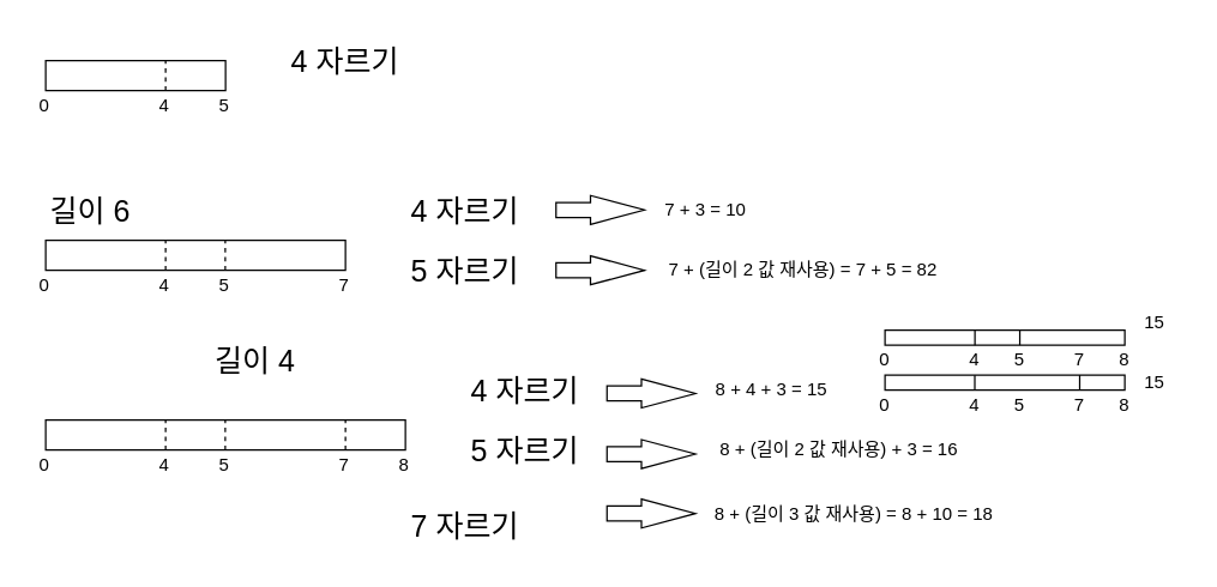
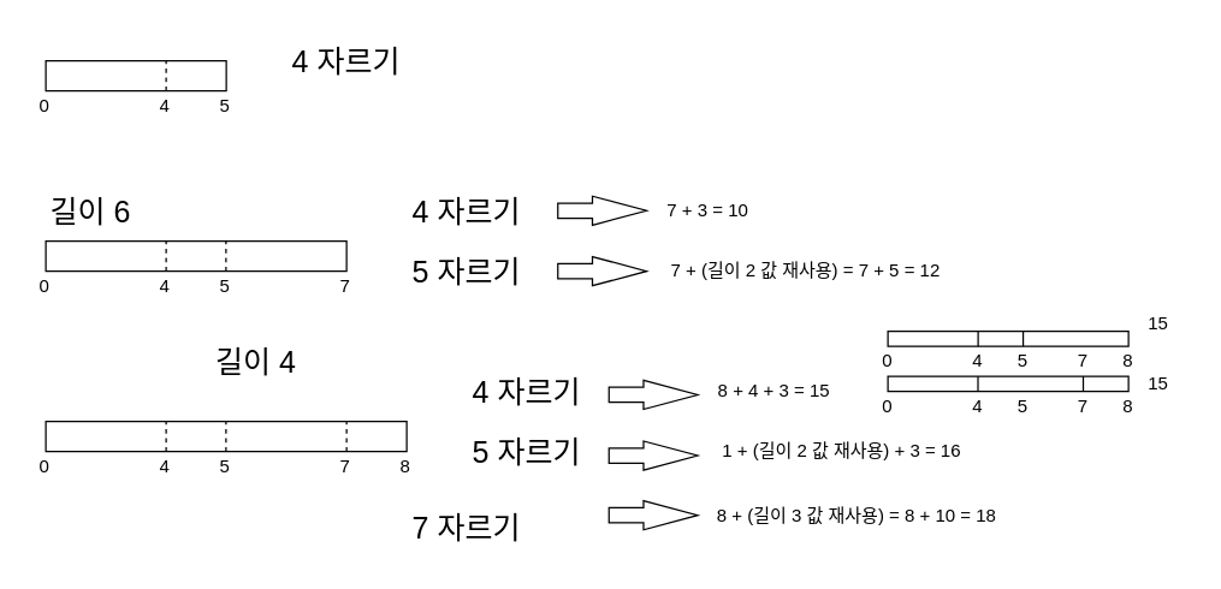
  <mxCell id="0" />
  <mxCell id="1" parent="0" />
  <mxCell id="2" value="" style="rounded=0;whiteSpace=wrap;html=1;" vertex="1" parent="1"><mxGeometry x="30" y="40" width="120" height="20" as="geometry" /></mxCell>
  <mxCell id="3" value="" style="endArrow=none;dashed=1;html=1;rounded=0;exitX=0.75;exitY=1;exitDx=0;exitDy=0;" edge="1" parent="1"><mxGeometry width="50" height="50" relative="1" as="geometry"><mxPoint x="110" y="60" as="sourcePoint" /><mxPoint x="110" y="40" as="targetPoint" /></mxGeometry></mxCell>
  <mxCell id="4" value="0" style="text;strokeColor=none;fillColor=none;align=left;verticalAlign=middle;spacingLeft=4;spacingRight=4;overflow=hidden;points=[[0,0.5],[1,0.5]];portConstraint=eastwest;rotatable=0;whiteSpace=wrap;html=1;" vertex="1" parent="1"><mxGeometry x="20" y="60" width="20" height="20" as="geometry" /></mxCell>
  <mxCell id="5" value="4" style="text;strokeColor=none;fillColor=none;align=left;verticalAlign=middle;spacingLeft=4;spacingRight=4;overflow=hidden;points=[[0,0.5],[1,0.5]];portConstraint=eastwest;rotatable=0;whiteSpace=wrap;html=1;" vertex="1" parent="1"><mxGeometry x="100" y="60" width="20" height="20" as="geometry" /></mxCell>
  <mxCell id="6" value="5" style="text;strokeColor=none;fillColor=none;align=left;verticalAlign=middle;spacingLeft=4;spacingRight=4;overflow=hidden;points=[[0,0.5],[1,0.5]];portConstraint=eastwest;rotatable=0;whiteSpace=wrap;html=1;" vertex="1" parent="1"><mxGeometry x="140" y="60" width="20" height="20" as="geometry" /></mxCell>
  <mxCell id="7" value="길이 6" style="text;html=1;strokeColor=none;fillColor=none;align=center;verticalAlign=middle;whiteSpace=wrap;rounded=0;fontSize=20;" vertex="1" parent="1"><mxGeometry x="30" y="120" width="60" height="40" as="geometry" /></mxCell>
  <mxCell id="8" value="" style="rounded=0;whiteSpace=wrap;html=1;" vertex="1" parent="1"><mxGeometry x="30" y="160" width="200" height="20" as="geometry" /></mxCell>
  <mxCell id="9" value="" style="endArrow=none;dashed=1;html=1;rounded=0;exitX=0.75;exitY=1;exitDx=0;exitDy=0;" edge="1" parent="1"><mxGeometry width="50" height="50" relative="1" as="geometry"><mxPoint x="110" y="180" as="sourcePoint" /><mxPoint x="110" y="160" as="targetPoint" /></mxGeometry></mxCell>
  <mxCell id="10" value="0" style="text;strokeColor=none;fillColor=none;align=left;verticalAlign=middle;spacingLeft=4;spacingRight=4;overflow=hidden;points=[[0,0.5],[1,0.5]];portConstraint=eastwest;rotatable=0;whiteSpace=wrap;html=1;" vertex="1" parent="1"><mxGeometry x="20" y="180" width="20" height="20" as="geometry" /></mxCell>
  <mxCell id="11" value="4" style="text;strokeColor=none;fillColor=none;align=left;verticalAlign=middle;spacingLeft=4;spacingRight=4;overflow=hidden;points=[[0,0.5],[1,0.5]];portConstraint=eastwest;rotatable=0;whiteSpace=wrap;html=1;" vertex="1" parent="1"><mxGeometry x="100" y="180" width="20" height="20" as="geometry" /></mxCell>
  <mxCell id="12" value="5" style="text;strokeColor=none;fillColor=none;align=left;verticalAlign=middle;spacingLeft=4;spacingRight=4;overflow=hidden;points=[[0,0.5],[1,0.5]];portConstraint=eastwest;rotatable=0;whiteSpace=wrap;html=1;" vertex="1" parent="1"><mxGeometry x="140" y="180" width="20" height="20" as="geometry" /></mxCell>
  <mxCell id="13" value="" style="endArrow=none;dashed=1;html=1;rounded=0;exitX=0.75;exitY=1;exitDx=0;exitDy=0;" edge="1" parent="1"><mxGeometry width="50" height="50" relative="1" as="geometry"><mxPoint x="149.8" y="180" as="sourcePoint" /><mxPoint x="149.8" y="160" as="targetPoint" /></mxGeometry></mxCell>
  <mxCell id="14" value="7" style="text;strokeColor=none;fillColor=none;align=left;verticalAlign=middle;spacingLeft=4;spacingRight=4;overflow=hidden;points=[[0,0.5],[1,0.5]];portConstraint=eastwest;rotatable=0;whiteSpace=wrap;html=1;" vertex="1" parent="1"><mxGeometry x="220" y="180" width="20" height="20" as="geometry" /></mxCell>
  <mxCell id="15" value="길이 4" style="text;html=1;strokeColor=none;fillColor=none;align=center;verticalAlign=middle;whiteSpace=wrap;rounded=0;fontSize=20;" vertex="1" parent="1"><mxGeometry x="140" y="220" width="60" height="40" as="geometry" /></mxCell>
  <mxCell id="16" value="" style="rounded=0;whiteSpace=wrap;html=1;" vertex="1" parent="1"><mxGeometry x="30" y="280" width="240" height="20" as="geometry" /></mxCell>
  <mxCell id="17" value="" style="endArrow=none;dashed=1;html=1;rounded=0;exitX=0.75;exitY=1;exitDx=0;exitDy=0;" edge="1" parent="1"><mxGeometry width="50" height="50" relative="1" as="geometry"><mxPoint x="110" y="300" as="sourcePoint" /><mxPoint x="110" y="280" as="targetPoint" /></mxGeometry></mxCell>
  <mxCell id="18" value="0" style="text;strokeColor=none;fillColor=none;align=left;verticalAlign=middle;spacingLeft=4;spacingRight=4;overflow=hidden;points=[[0,0.5],[1,0.5]];portConstraint=eastwest;rotatable=0;whiteSpace=wrap;html=1;" vertex="1" parent="1"><mxGeometry x="20" y="300" width="20" height="20" as="geometry" /></mxCell>
  <mxCell id="19" value="4" style="text;strokeColor=none;fillColor=none;align=left;verticalAlign=middle;spacingLeft=4;spacingRight=4;overflow=hidden;points=[[0,0.5],[1,0.5]];portConstraint=eastwest;rotatable=0;whiteSpace=wrap;html=1;" vertex="1" parent="1"><mxGeometry x="100" y="300" width="20" height="20" as="geometry" /></mxCell>
  <mxCell id="20" value="5" style="text;strokeColor=none;fillColor=none;align=left;verticalAlign=middle;spacingLeft=4;spacingRight=4;overflow=hidden;points=[[0,0.5],[1,0.5]];portConstraint=eastwest;rotatable=0;whiteSpace=wrap;html=1;" vertex="1" parent="1"><mxGeometry x="140" y="300" width="20" height="20" as="geometry" /></mxCell>
  <mxCell id="21" value="" style="endArrow=none;dashed=1;html=1;rounded=0;exitX=0.75;exitY=1;exitDx=0;exitDy=0;" edge="1" parent="1"><mxGeometry width="50" height="50" relative="1" as="geometry"><mxPoint x="149.8" y="300" as="sourcePoint" /><mxPoint x="149.8" y="280" as="targetPoint" /></mxGeometry></mxCell>
  <mxCell id="22" value="7" style="text;strokeColor=none;fillColor=none;align=left;verticalAlign=middle;spacingLeft=4;spacingRight=4;overflow=hidden;points=[[0,0.5],[1,0.5]];portConstraint=eastwest;rotatable=0;whiteSpace=wrap;html=1;" vertex="1" parent="1"><mxGeometry x="220" y="300" width="20" height="20" as="geometry" /></mxCell>
  <mxCell id="23" value="8" style="text;strokeColor=none;fillColor=none;align=left;verticalAlign=middle;spacingLeft=4;spacingRight=4;overflow=hidden;points=[[0,0.5],[1,0.5]];portConstraint=eastwest;rotatable=0;whiteSpace=wrap;html=1;" vertex="1" parent="1"><mxGeometry x="260" y="300" width="20" height="20" as="geometry" /></mxCell>
  <mxCell id="24" value="" style="endArrow=none;dashed=1;html=1;rounded=0;exitX=0.75;exitY=1;exitDx=0;exitDy=0;" edge="1" parent="1"><mxGeometry width="50" height="50" relative="1" as="geometry"><mxPoint x="230" y="300" as="sourcePoint" /><mxPoint x="230" y="280" as="targetPoint" /></mxGeometry></mxCell>
  <mxCell id="25" value="4 자르기" style="text;html=1;strokeColor=none;fillColor=none;align=center;verticalAlign=middle;whiteSpace=wrap;rounded=0;fontSize=20;" vertex="1" parent="1"><mxGeometry x="190" y="20" width="80" height="40" as="geometry" /></mxCell>
  <mxCell id="26" value="4 자르기" style="text;html=1;strokeColor=none;fillColor=none;align=center;verticalAlign=middle;whiteSpace=wrap;rounded=0;fontSize=20;" vertex="1" parent="1"><mxGeometry x="270" y="120" width="80" height="40" as="geometry" /></mxCell>
  <mxCell id="27" value="5 자르기" style="text;html=1;strokeColor=none;fillColor=none;align=center;verticalAlign=middle;whiteSpace=wrap;rounded=0;fontSize=20;" vertex="1" parent="1"><mxGeometry x="270" y="160" width="80" height="40" as="geometry" /></mxCell>
  <mxCell id="28" value="5 자르기" style="text;html=1;strokeColor=none;fillColor=none;align=center;verticalAlign=middle;whiteSpace=wrap;rounded=0;fontSize=20;" vertex="1" parent="1"><mxGeometry x="310" y="280" width="80" height="40" as="geometry" /></mxCell>
  <mxCell id="29" value="4 자르기" style="text;html=1;strokeColor=none;fillColor=none;align=center;verticalAlign=middle;whiteSpace=wrap;rounded=0;fontSize=20;" vertex="1" parent="1"><mxGeometry x="310" y="240" width="80" height="40" as="geometry" /></mxCell>
  <mxCell id="30" value="7 자르기" style="text;html=1;strokeColor=none;fillColor=none;align=center;verticalAlign=middle;whiteSpace=wrap;rounded=0;fontSize=20;" vertex="1" parent="1"><mxGeometry x="270" y="330" width="80" height="40" as="geometry" /></mxCell>
  <mxCell id="31" value="" style="shape=flexArrow;endArrow=classic;html=1;rounded=0;endWidth=8.276;endSize=11.671;" edge="1" parent="1"><mxGeometry width="50" height="50" relative="1" as="geometry"><mxPoint x="370" y="139.71" as="sourcePoint" /><mxPoint x="430" y="139.71" as="targetPoint" /></mxGeometry></mxCell>
  <mxCell id="32" value="" style="shape=flexArrow;endArrow=classic;html=1;rounded=0;endWidth=8.276;endSize=11.671;" edge="1" parent="1"><mxGeometry width="50" height="50" relative="1" as="geometry"><mxPoint x="370" y="180" as="sourcePoint" /><mxPoint x="430" y="180" as="targetPoint" /></mxGeometry></mxCell>
  <mxCell id="33" value="7 + 3 = 10" style="text;html=1;align=center;verticalAlign=middle;resizable=0;points=[];autosize=1;strokeColor=none;fillColor=none;" vertex="1" parent="1"><mxGeometry x="430" y="125" width="80" height="30" as="geometry" /></mxCell>
- <mxCell id="34" value="7 + (길이 2 값 재사용) = 7 + 5 = 82" style="text;html=1;align=center;verticalAlign=middle;resizable=0;points=[];autosize=1;strokeColor=none;fillColor=none;" vertex="1" parent="1"><mxGeometry x="430" y="165" width="210" height="30" as="geometry" /></mxCell>
+ <mxCell id="34" value="7 + (길이 2 값 재사용) = 7 + 5 = 12" style="text;html=1;align=center;verticalAlign=middle;resizable=0;points=[];autosize=1;strokeColor=none;fillColor=none;" vertex="1" parent="1"><mxGeometry x="430" y="165" width="210" height="30" as="geometry" /></mxCell>
  <mxCell id="35" value="" style="shape=flexArrow;endArrow=classic;html=1;rounded=0;endWidth=8.276;endSize=11.671;" edge="1" parent="1"><mxGeometry width="50" height="50" relative="1" as="geometry"><mxPoint x="404" y="262.29" as="sourcePoint" /><mxPoint x="464" y="262.29" as="targetPoint" /></mxGeometry></mxCell>
  <mxCell id="36" value="" style="shape=flexArrow;endArrow=classic;html=1;rounded=0;endWidth=8.276;endSize=11.671;" edge="1" parent="1"><mxGeometry width="50" height="50" relative="1" as="geometry"><mxPoint x="404" y="302.71" as="sourcePoint" /><mxPoint x="464" y="302.71" as="targetPoint" /></mxGeometry></mxCell>
  <mxCell id="37" value="" style="shape=flexArrow;endArrow=classic;html=1;rounded=0;endWidth=8.276;endSize=11.671;" edge="1" parent="1"><mxGeometry width="50" height="50" relative="1" as="geometry"><mxPoint x="404" y="342.47" as="sourcePoint" /><mxPoint x="464" y="342.47" as="targetPoint" /></mxGeometry></mxCell>
  <mxCell id="38" value="8 + (길이 3 값 재사용) = 8 + 10 = 18" style="text;html=1;align=center;verticalAlign=middle;resizable=0;points=[];autosize=1;strokeColor=none;fillColor=none;" vertex="1" parent="1"><mxGeometry x="464" y="327.71" width="210" height="30" as="geometry" /></mxCell>
- <mxCell id="39" value="8 + (길이 2 값 재사용) + 3 = 16" style="text;html=1;align=center;verticalAlign=middle;resizable=0;points=[];autosize=1;strokeColor=none;fillColor=none;" vertex="1" parent="1"><mxGeometry x="464" y="285" width="190" height="30" as="geometry" /></mxCell>
+ <mxCell id="39" value="1 + (길이 2 값 재사용) + 3 = 16" style="text;html=1;align=center;verticalAlign=middle;resizable=0;points=[];autosize=1;strokeColor=none;fillColor=none;" vertex="1" parent="1"><mxGeometry x="464" y="285" width="190" height="30" as="geometry" /></mxCell>
  <mxCell id="40" value="8 + 4 + 3 = 15" style="text;html=1;align=center;verticalAlign=middle;resizable=0;points=[];autosize=1;strokeColor=none;fillColor=none;" vertex="1" parent="1"><mxGeometry x="464" y="245" width="100" height="30" as="geometry" /></mxCell>
  <mxCell id="41" value="" style="rounded=0;whiteSpace=wrap;html=1;" vertex="1" parent="1"><mxGeometry x="590" y="220" width="160" height="10" as="geometry" /></mxCell>
  <mxCell id="42" value="" style="rounded=0;whiteSpace=wrap;html=1;" vertex="1" parent="1"><mxGeometry x="590" y="250" width="160" height="10" as="geometry" /></mxCell>
  <mxCell id="43" value="0" style="text;html=1;strokeColor=none;fillColor=none;align=center;verticalAlign=middle;whiteSpace=wrap;rounded=0;" vertex="1" parent="1"><mxGeometry x="580" y="230" width="20" height="20" as="geometry" /></mxCell>
  <mxCell id="44" value="0" style="text;html=1;strokeColor=none;fillColor=none;align=center;verticalAlign=middle;whiteSpace=wrap;rounded=0;" vertex="1" parent="1"><mxGeometry x="580" y="260" width="20" height="20" as="geometry" /></mxCell>
  <mxCell id="45" value="4" style="text;html=1;strokeColor=none;fillColor=none;align=center;verticalAlign=middle;whiteSpace=wrap;rounded=0;" vertex="1" parent="1"><mxGeometry x="640" y="230" width="20" height="20" as="geometry" /></mxCell>
  <mxCell id="46" value="4" style="text;html=1;strokeColor=none;fillColor=none;align=center;verticalAlign=middle;whiteSpace=wrap;rounded=0;" vertex="1" parent="1"><mxGeometry x="640" y="260" width="20" height="20" as="geometry" /></mxCell>
  <mxCell id="47" value="5" style="text;html=1;strokeColor=none;fillColor=none;align=center;verticalAlign=middle;whiteSpace=wrap;rounded=0;" vertex="1" parent="1"><mxGeometry x="670" y="260" width="20" height="20" as="geometry" /></mxCell>
  <mxCell id="48" value="5" style="text;html=1;strokeColor=none;fillColor=none;align=center;verticalAlign=middle;whiteSpace=wrap;rounded=0;" vertex="1" parent="1"><mxGeometry x="670" y="230" width="20" height="20" as="geometry" /></mxCell>
  <mxCell id="49" value="8" style="text;html=1;strokeColor=none;fillColor=none;align=center;verticalAlign=middle;whiteSpace=wrap;rounded=0;" vertex="1" parent="1"><mxGeometry x="740" y="260" width="20" height="20" as="geometry" /></mxCell>
  <mxCell id="50" value="7" style="text;html=1;strokeColor=none;fillColor=none;align=center;verticalAlign=middle;whiteSpace=wrap;rounded=0;" vertex="1" parent="1"><mxGeometry x="710" y="260" width="20" height="20" as="geometry" /></mxCell>
  <mxCell id="51" value="7" style="text;html=1;strokeColor=none;fillColor=none;align=center;verticalAlign=middle;whiteSpace=wrap;rounded=0;" vertex="1" parent="1"><mxGeometry x="710" y="230" width="20" height="20" as="geometry" /></mxCell>
  <mxCell id="52" value="8" style="text;html=1;strokeColor=none;fillColor=none;align=center;verticalAlign=middle;whiteSpace=wrap;rounded=0;" vertex="1" parent="1"><mxGeometry x="740" y="230" width="20" height="20" as="geometry" /></mxCell>
  <mxCell id="53" value="" style="endArrow=none;html=1;rounded=0;exitX=0.5;exitY=0;exitDx=0;exitDy=0;entryX=0.375;entryY=0.002;entryDx=0;entryDy=0;entryPerimeter=0;spacing=0;" edge="1" parent="1" source="45" target="41"><mxGeometry width="50" height="50" relative="1" as="geometry"><mxPoint x="650" y="270" as="sourcePoint" /><mxPoint x="700" y="220" as="targetPoint" /></mxGeometry></mxCell>
  <mxCell id="54" value="" style="endArrow=none;html=1;rounded=0;exitX=0.5;exitY=0;exitDx=0;exitDy=0;entryX=0.375;entryY=0.002;entryDx=0;entryDy=0;entryPerimeter=0;spacing=0;" edge="1" parent="1"><mxGeometry width="50" height="50" relative="1" as="geometry"><mxPoint x="679.95" y="229.98" as="sourcePoint" /><mxPoint x="679.95" y="219.98" as="targetPoint" /></mxGeometry></mxCell>
  <mxCell id="55" value="" style="endArrow=none;html=1;rounded=0;exitX=0.5;exitY=0;exitDx=0;exitDy=0;entryX=0.375;entryY=0.002;entryDx=0;entryDy=0;entryPerimeter=0;spacing=0;" edge="1" parent="1"><mxGeometry width="50" height="50" relative="1" as="geometry"><mxPoint x="649.9" y="260" as="sourcePoint" /><mxPoint x="649.9" y="250" as="targetPoint" /></mxGeometry></mxCell>
  <mxCell id="56" value="" style="endArrow=none;html=1;rounded=0;exitX=0.5;exitY=0;exitDx=0;exitDy=0;entryX=0.375;entryY=0.002;entryDx=0;entryDy=0;entryPerimeter=0;spacing=0;" edge="1" parent="1"><mxGeometry width="50" height="50" relative="1" as="geometry"><mxPoint x="719.9" y="260" as="sourcePoint" /><mxPoint x="719.9" y="250" as="targetPoint" /></mxGeometry></mxCell>
  <mxCell id="57" value="15" style="text;html=1;strokeColor=none;fillColor=none;align=center;verticalAlign=middle;whiteSpace=wrap;rounded=0;" vertex="1" parent="1"><mxGeometry x="750" y="200" width="40" height="30" as="geometry" /></mxCell>
  <mxCell id="58" value="15" style="text;html=1;strokeColor=none;fillColor=none;align=center;verticalAlign=middle;whiteSpace=wrap;rounded=0;" vertex="1" parent="1"><mxGeometry x="750" y="240" width="40" height="30" as="geometry" /></mxCell>
